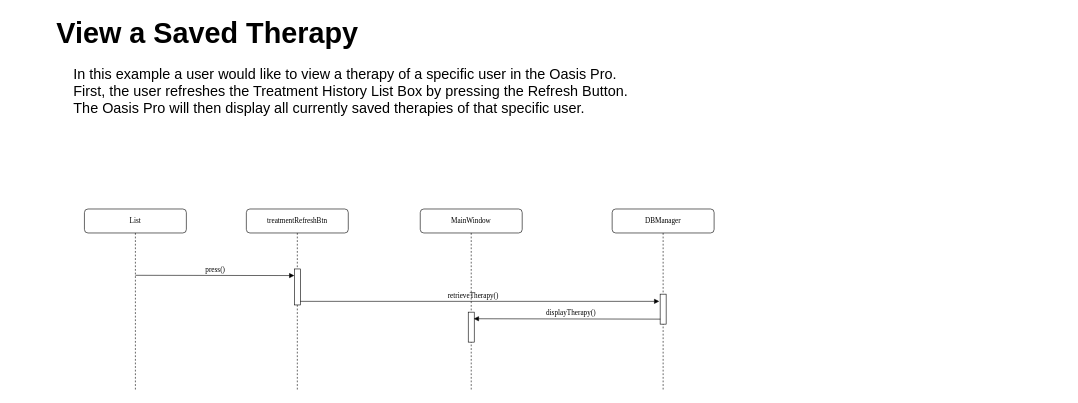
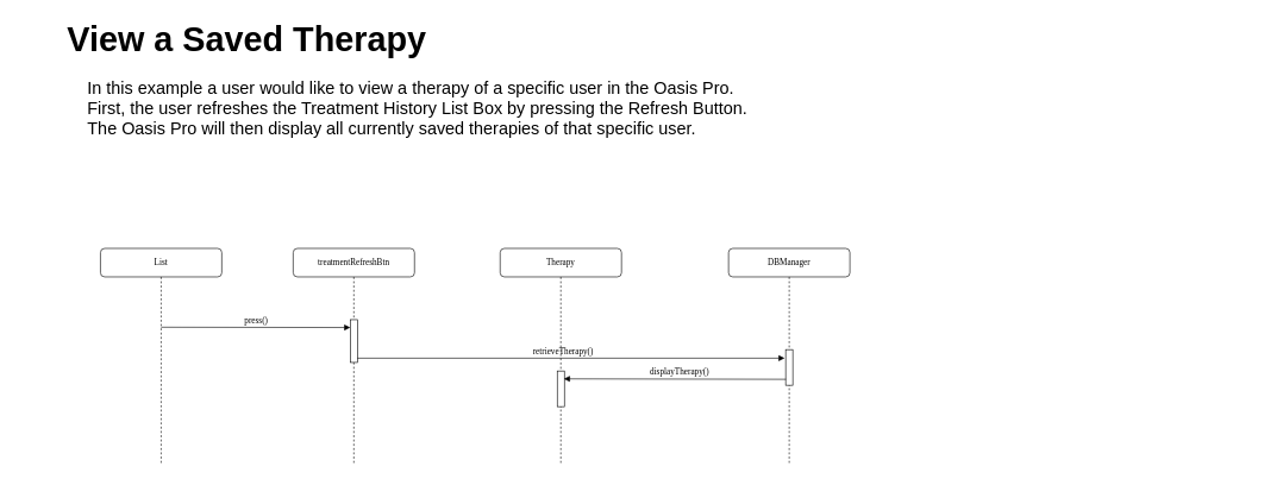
  <mxCell id="0" />
  <mxCell id="1" parent="0" />
  <mxCell id="2" value="treatmentRefreshBtn" style="shape=umlLifeline;perimeter=lifelinePerimeter;whiteSpace=wrap;container=1;collapsible=0;recursiveResize=0;outlineConnect=0;rounded=1;shadow=0;comic=0;labelBackgroundColor=none;strokeWidth=1;fontFamily=Verdana;fontSize=12;align=center;html=1;" parent="1" vertex="1"><mxGeometry x="385" y="348" width="170" height="302" as="geometry" /></mxCell>
  <mxCell id="3" value="" style="html=1;points=[];perimeter=orthogonalPerimeter;rounded=0;shadow=0;comic=0;labelBackgroundColor=none;strokeWidth=1;fontFamily=Verdana;fontSize=12;align=center;" parent="2" vertex="1"><mxGeometry x="80" y="100" width="10" height="60" as="geometry" /></mxCell>
  <mxCell id="4" value="&lt;blockquote style=&quot;margin: 0 0 0 40px; border: none; padding: 0px;&quot;&gt;&lt;font style=&quot;font-size: 48px;&quot;&gt;&amp;nbsp;&amp;nbsp;&amp;nbsp; View a Saved Therapy&lt;/font&gt;&lt;/blockquote&gt;" style="text;strokeColor=none;fillColor=none;html=1;fontSize=24;fontStyle=1;verticalAlign=middle;align=center;" parent="1" vertex="1"><mxGeometry x="20" y="20" width="506" height="70" as="geometry" /></mxCell>
  <mxCell id="5" value="List" style="shape=umlLifeline;perimeter=lifelinePerimeter;whiteSpace=wrap;container=1;collapsible=0;recursiveResize=0;outlineConnect=0;rounded=1;shadow=0;comic=0;labelBackgroundColor=none;strokeWidth=1;fontFamily=Verdana;fontSize=12;align=center;html=1;" parent="1" vertex="1"><mxGeometry x="115" y="348" width="170" height="302" as="geometry" /></mxCell>
- <mxCell id="6" value="MainWindow" style="shape=umlLifeline;perimeter=lifelinePerimeter;whiteSpace=wrap;container=1;collapsible=0;recursiveResize=0;outlineConnect=0;rounded=1;shadow=0;comic=0;labelBackgroundColor=none;strokeWidth=1;fontFamily=Verdana;fontSize=12;align=center;html=1;" parent="1" vertex="1"><mxGeometry x="675" y="348" width="170" height="302" as="geometry" /></mxCell>
+ <mxCell id="6" value="Therapy" style="shape=umlLifeline;perimeter=lifelinePerimeter;whiteSpace=wrap;container=1;collapsible=0;recursiveResize=0;outlineConnect=0;rounded=1;shadow=0;comic=0;labelBackgroundColor=none;strokeWidth=1;fontFamily=Verdana;fontSize=12;align=center;html=1;" parent="1" vertex="1"><mxGeometry x="675" y="348" width="170" height="302" as="geometry" /></mxCell>
  <mxCell id="7" value="" style="html=1;points=[];perimeter=orthogonalPerimeter;rounded=0;shadow=0;comic=0;labelBackgroundColor=none;strokeWidth=1;fontFamily=Verdana;fontSize=12;align=center;" parent="6" vertex="1"><mxGeometry x="80" y="172" width="10" height="50" as="geometry" /></mxCell>
  <mxCell id="8" value="retrieveTherapy()" style="html=1;verticalAlign=bottom;endArrow=block;labelBackgroundColor=none;fontFamily=Verdana;fontSize=12;edgeStyle=elbowEdgeStyle;elbow=vertical;exitX=1.089;exitY=0.887;exitDx=0;exitDy=0;exitPerimeter=0;entryX=-0.143;entryY=0.257;entryDx=0;entryDy=0;entryPerimeter=0;" parent="6" target="12" edge="1"><mxGeometry x="-0.039" relative="1" as="geometry"><mxPoint x="-200" y="154.0" as="sourcePoint" /><mxPoint x="19.95" y="155.05" as="targetPoint" /><mxPoint as="offset" /></mxGeometry></mxCell>
  <mxCell id="9" value="press()" style="html=1;verticalAlign=bottom;endArrow=block;entryX=0.471;entryY=0.193;labelBackgroundColor=none;fontFamily=Verdana;fontSize=12;edgeStyle=elbowEdgeStyle;elbow=vertical;entryDx=0;entryDy=0;entryPerimeter=0;" parent="1" edge="1"><mxGeometry relative="1" as="geometry"><mxPoint x="200.035" y="458.581" as="sourcePoint" /><mxPoint x="465.07" y="458.54" as="targetPoint" /></mxGeometry></mxCell>
  <mxCell id="10" value="&lt;div align=&quot;left&quot;&gt;&lt;span style=&quot;font-weight: normal;&quot;&gt;In this example a user would like to view a therapy of a specific user in the Oasis Pro.&lt;br&gt;&lt;/span&gt;&lt;/div&gt;&lt;div align=&quot;left&quot;&gt;&lt;span style=&quot;font-weight: normal;&quot;&gt;First, the user refreshes the Treatment History List Box by pressing the Refresh Button. &lt;br&gt;&lt;/span&gt;&lt;/div&gt;&lt;div align=&quot;left&quot;&gt;&lt;span style=&quot;font-weight: normal;&quot;&gt;The Oasis Pro will then display all currently saved therapies of that specific user. &lt;br&gt;&lt;br&gt;&lt;br&gt;&lt;/span&gt;&lt;/div&gt;&lt;div align=&quot;left&quot;&gt;&lt;br&gt;&lt;/div&gt;" style="text;strokeColor=none;fillColor=none;html=1;fontSize=24;fontStyle=1;verticalAlign=middle;align=left;" parent="1" vertex="1"><mxGeometry x="95" y="140" width="1655" height="110" as="geometry" /></mxCell>
  <mxCell id="11" value="DBManager" style="shape=umlLifeline;perimeter=lifelinePerimeter;whiteSpace=wrap;container=1;collapsible=0;recursiveResize=0;outlineConnect=0;rounded=1;shadow=0;comic=0;labelBackgroundColor=none;strokeWidth=1;fontFamily=Verdana;fontSize=12;align=center;html=1;" parent="1" vertex="1"><mxGeometry x="995" y="348" width="170" height="302" as="geometry" /></mxCell>
  <mxCell id="12" value="" style="html=1;points=[];perimeter=orthogonalPerimeter;rounded=0;shadow=0;comic=0;labelBackgroundColor=none;strokeWidth=1;fontFamily=Verdana;fontSize=12;align=center;" parent="11" vertex="1"><mxGeometry x="80" y="142" width="10" height="50" as="geometry" /></mxCell>
  <mxCell id="13" value="displayTherapy()" style="html=1;verticalAlign=bottom;endArrow=block;labelBackgroundColor=none;fontFamily=Verdana;fontSize=12;edgeStyle=elbowEdgeStyle;elbow=vertical;exitX=-0.233;exitY=0.833;exitDx=0;exitDy=0;exitPerimeter=0;entryX=0.917;entryY=0.213;entryDx=0;entryDy=0;entryPerimeter=0;" parent="1" target="7" edge="1"><mxGeometry x="-0.039" relative="1" as="geometry"><mxPoint x="1075.34" y="531.65" as="sourcePoint" /><mxPoint x="811" y="533" as="targetPoint" /><mxPoint as="offset" /></mxGeometry></mxCell>
